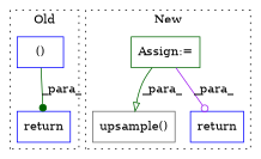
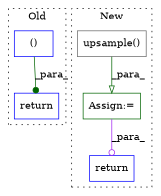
  digraph {
    node [a=93 l=7 shape=box color=blue]
    edge [color=darkgreen]
    n1 [label=return s=3355]
    n2 [a=54 l=5 label="()" s=3363]
    n3 [a=75 l="14,1" label="upsample()" s="2976,3007" color=gray40]
    n4 [a=68 l=3 label="Assign:=" s=2973 color=darkgreen]
    n5 [label=return s=3316]
    subgraph cluster_1 {
      label=Old
      style=dotted
      n1
      n2
    }
    subgraph cluster_2 {
      label=New
      style=dotted
      n3
      n4
      n5
    }
    n2 -> n1 [label=_para_ arrowhead=dot]
-   n4 -> n3 [label=_para_ arrowhead=onormal]
+   n3 -> n4 [label=_para_ arrowhead=onormal]
    n4 -> n5 [label=_para_ color=purple arrowhead=odot]
  }
